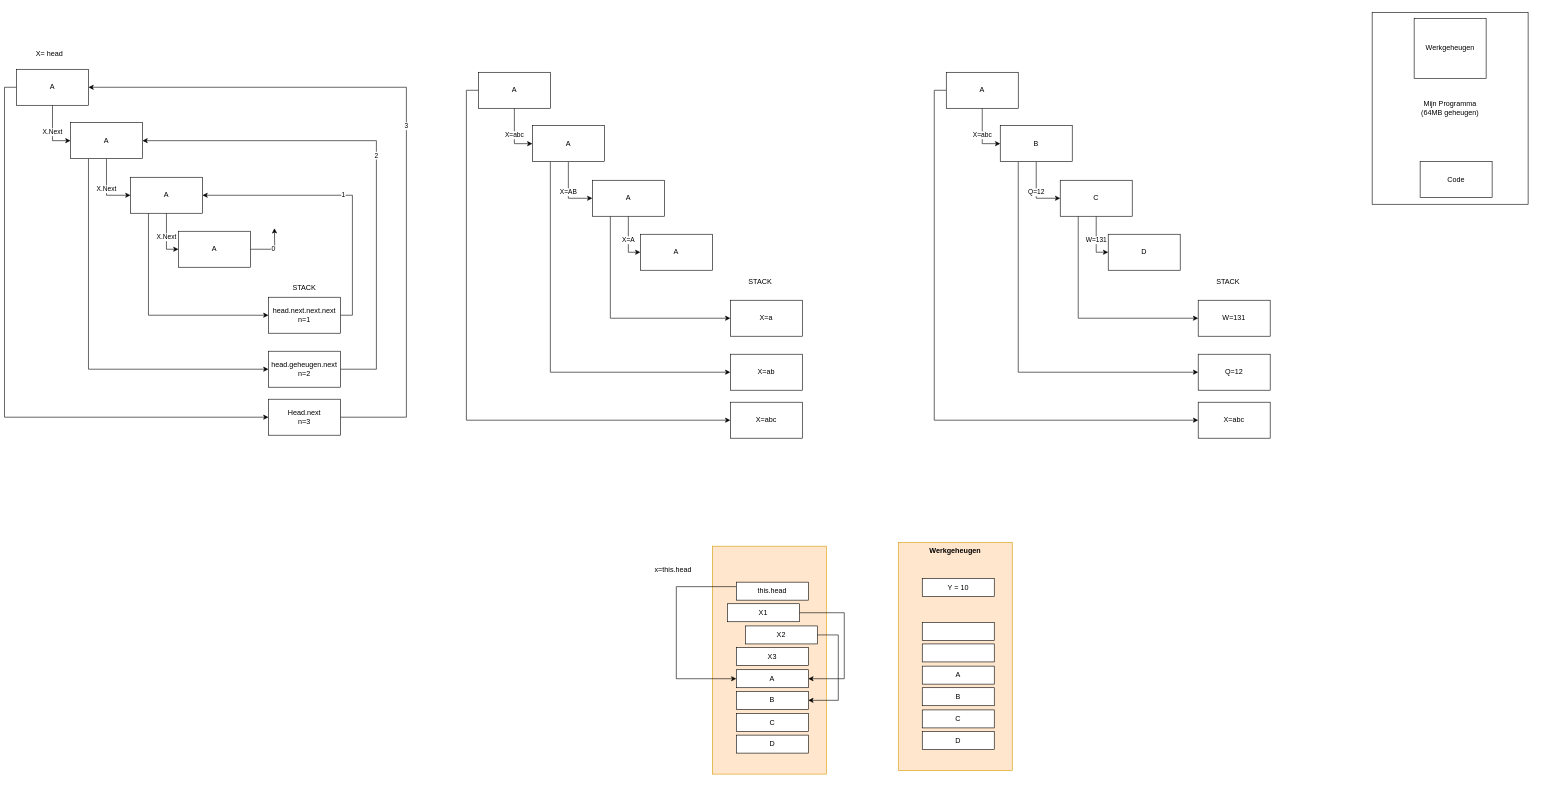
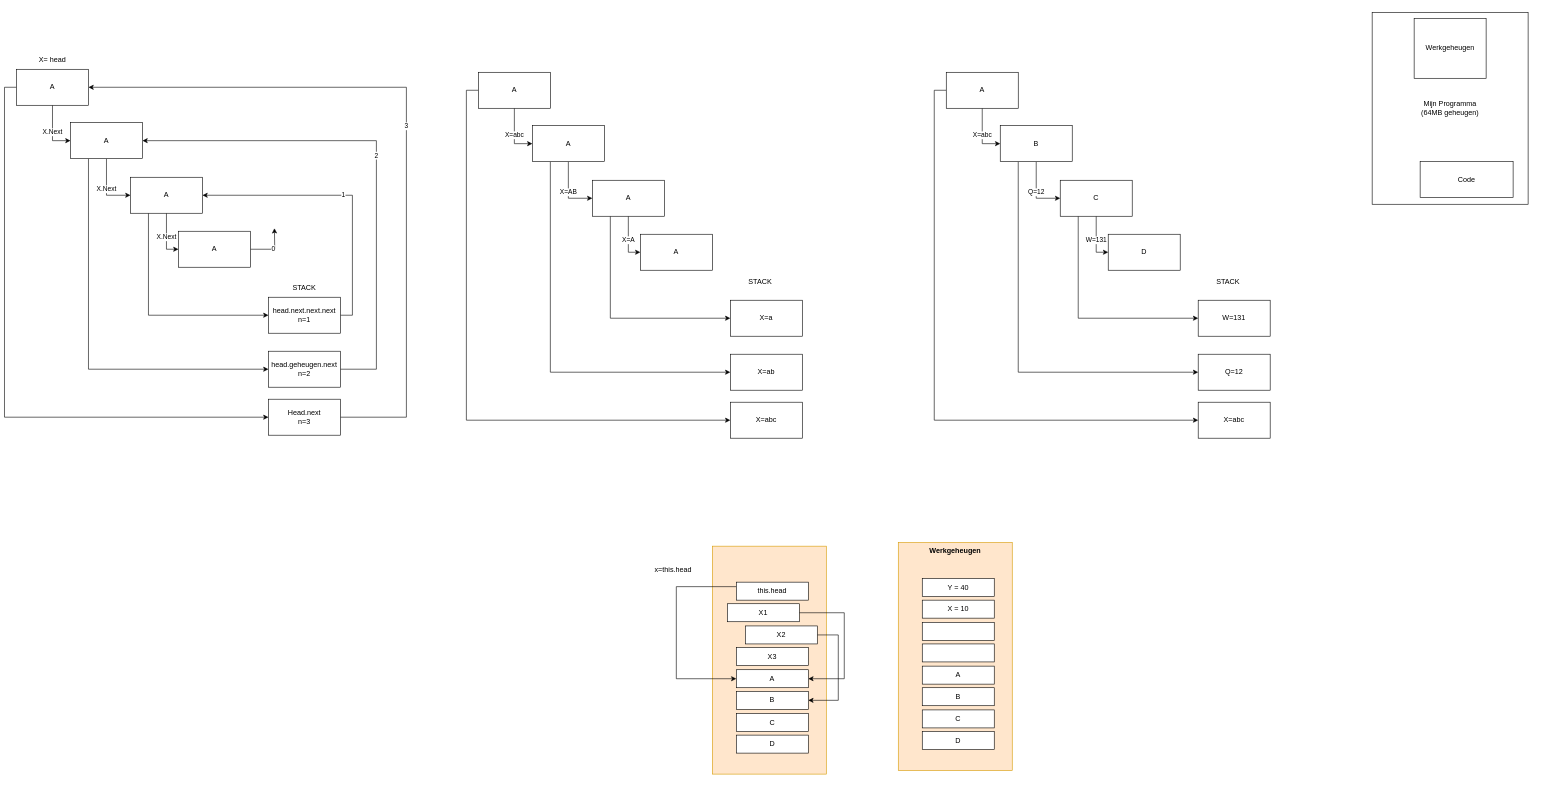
  <mxCell id="0" />
  <mxCell id="1" parent="0" />
  <mxCell id="2" value="Werkgeheugen" style="rounded=0;whiteSpace=wrap;html=1;fontStyle=0;fillColor=#ffe6cc;strokeColor=#d79b00;" vertex="1" parent="1"><mxGeometry x="1180" y="910" width="190" height="380" as="geometry" /></mxCell>
  <mxCell id="3" value="Mijn Programma&lt;br&gt;(64MB geheugen)" style="rounded=0;whiteSpace=wrap;html=1;" vertex="1" parent="1"><mxGeometry x="2280" y="20" width="260" height="320" as="geometry" /></mxCell>
  <mxCell id="4" value="X=abc" style="edgeStyle=orthogonalEdgeStyle;rounded=0;orthogonalLoop=1;jettySize=auto;html=1;exitX=0.5;exitY=1;exitDx=0;exitDy=0;entryX=0;entryY=0.5;entryDx=0;entryDy=0;" edge="1" parent="1" source="6" target="9"><mxGeometry relative="1" as="geometry" /></mxCell>
  <mxCell id="5" style="edgeStyle=orthogonalEdgeStyle;rounded=0;orthogonalLoop=1;jettySize=auto;html=1;exitX=0;exitY=0.5;exitDx=0;exitDy=0;entryX=0;entryY=0.5;entryDx=0;entryDy=0;" edge="1" parent="1" source="6" target="14"><mxGeometry relative="1" as="geometry" /></mxCell>
  <mxCell id="6" value="A" style="rounded=0;whiteSpace=wrap;html=1;" vertex="1" parent="1"><mxGeometry x="1570" y="120" width="120" height="60" as="geometry" /></mxCell>
  <mxCell id="7" value="Q=12" style="edgeStyle=orthogonalEdgeStyle;rounded=0;orthogonalLoop=1;jettySize=auto;html=1;exitX=0.5;exitY=1;exitDx=0;exitDy=0;entryX=0;entryY=0.5;entryDx=0;entryDy=0;" edge="1" parent="1" source="9" target="12"><mxGeometry relative="1" as="geometry" /></mxCell>
  <mxCell id="8" style="edgeStyle=orthogonalEdgeStyle;rounded=0;orthogonalLoop=1;jettySize=auto;html=1;exitX=0.25;exitY=1;exitDx=0;exitDy=0;entryX=0;entryY=0.5;entryDx=0;entryDy=0;" edge="1" parent="1" source="9" target="15"><mxGeometry relative="1" as="geometry" /></mxCell>
  <mxCell id="9" value="B" style="rounded=0;whiteSpace=wrap;html=1;" vertex="1" parent="1"><mxGeometry x="1660" y="209" width="120" height="60" as="geometry" /></mxCell>
  <mxCell id="10" value="W=131" style="edgeStyle=orthogonalEdgeStyle;rounded=0;orthogonalLoop=1;jettySize=auto;html=1;exitX=0.5;exitY=1;exitDx=0;exitDy=0;entryX=0;entryY=0.5;entryDx=0;entryDy=0;" edge="1" parent="1" source="12" target="13"><mxGeometry relative="1" as="geometry" /></mxCell>
  <mxCell id="11" style="edgeStyle=orthogonalEdgeStyle;rounded=0;orthogonalLoop=1;jettySize=auto;html=1;exitX=0.25;exitY=1;exitDx=0;exitDy=0;entryX=0;entryY=0.5;entryDx=0;entryDy=0;" edge="1" parent="1" source="12" target="16"><mxGeometry relative="1" as="geometry" /></mxCell>
  <mxCell id="12" value="C" style="rounded=0;whiteSpace=wrap;html=1;" vertex="1" parent="1"><mxGeometry x="1760" y="300" width="120" height="60" as="geometry" /></mxCell>
  <mxCell id="13" value="D" style="rounded=0;whiteSpace=wrap;html=1;" vertex="1" parent="1"><mxGeometry x="1840" y="390" width="120" height="60" as="geometry" /></mxCell>
  <mxCell id="14" value="X=abc" style="rounded=0;whiteSpace=wrap;html=1;" vertex="1" parent="1"><mxGeometry x="1990" y="670" width="120" height="60" as="geometry" /></mxCell>
  <mxCell id="15" value="Q=12" style="rounded=0;whiteSpace=wrap;html=1;" vertex="1" parent="1"><mxGeometry x="1990" y="590" width="120" height="60" as="geometry" /></mxCell>
  <mxCell id="16" value="W=131" style="rounded=0;whiteSpace=wrap;html=1;" vertex="1" parent="1"><mxGeometry x="1990" y="500" width="120" height="60" as="geometry" /></mxCell>
  <mxCell id="17" value="STACK" style="text;html=1;strokeColor=none;fillColor=none;align=center;verticalAlign=middle;whiteSpace=wrap;rounded=0;" vertex="1" parent="1"><mxGeometry x="2020" y="460" width="40" height="20" as="geometry" /></mxCell>
  <mxCell id="18" value="Werkgeheugen" style="rounded=0;whiteSpace=wrap;html=1;" vertex="1" parent="1"><mxGeometry x="2350" y="30" width="120" height="100" as="geometry" /></mxCell>
- <mxCell id="19" value="Code" style="rounded=0;whiteSpace=wrap;html=1;" vertex="1" parent="1"><mxGeometry x="2360" y="269" width="120" height="60" as="geometry" /></mxCell>
+ <mxCell id="19" value="Code" style="rounded=0;whiteSpace=wrap;html=1;" vertex="1" parent="1"><mxGeometry x="2360" y="269" width="155" height="60" as="geometry" /></mxCell>
  <mxCell id="20" value="X=abc" style="edgeStyle=orthogonalEdgeStyle;rounded=0;orthogonalLoop=1;jettySize=auto;html=1;exitX=0.5;exitY=1;exitDx=0;exitDy=0;entryX=0;entryY=0.5;entryDx=0;entryDy=0;" edge="1" source="22" target="25" parent="1"><mxGeometry relative="1" as="geometry" /></mxCell>
  <mxCell id="21" style="edgeStyle=orthogonalEdgeStyle;rounded=0;orthogonalLoop=1;jettySize=auto;html=1;exitX=0;exitY=0.5;exitDx=0;exitDy=0;entryX=0;entryY=0.5;entryDx=0;entryDy=0;" edge="1" source="22" target="30" parent="1"><mxGeometry relative="1" as="geometry" /></mxCell>
  <mxCell id="22" value="A" style="rounded=0;whiteSpace=wrap;html=1;" vertex="1" parent="1"><mxGeometry x="790" y="120" width="120" height="60" as="geometry" /></mxCell>
  <mxCell id="23" value="X=AB" style="edgeStyle=orthogonalEdgeStyle;rounded=0;orthogonalLoop=1;jettySize=auto;html=1;exitX=0.5;exitY=1;exitDx=0;exitDy=0;entryX=0;entryY=0.5;entryDx=0;entryDy=0;" edge="1" source="25" target="28" parent="1"><mxGeometry relative="1" as="geometry" /></mxCell>
  <mxCell id="24" style="edgeStyle=orthogonalEdgeStyle;rounded=0;orthogonalLoop=1;jettySize=auto;html=1;exitX=0.25;exitY=1;exitDx=0;exitDy=0;entryX=0;entryY=0.5;entryDx=0;entryDy=0;" edge="1" source="25" target="31" parent="1"><mxGeometry relative="1" as="geometry" /></mxCell>
  <mxCell id="25" value="A" style="rounded=0;whiteSpace=wrap;html=1;" vertex="1" parent="1"><mxGeometry x="880" y="209" width="120" height="60" as="geometry" /></mxCell>
  <mxCell id="26" value="X=A" style="edgeStyle=orthogonalEdgeStyle;rounded=0;orthogonalLoop=1;jettySize=auto;html=1;exitX=0.5;exitY=1;exitDx=0;exitDy=0;entryX=0;entryY=0.5;entryDx=0;entryDy=0;" edge="1" source="28" target="29" parent="1"><mxGeometry relative="1" as="geometry" /></mxCell>
  <mxCell id="27" style="edgeStyle=orthogonalEdgeStyle;rounded=0;orthogonalLoop=1;jettySize=auto;html=1;exitX=0.25;exitY=1;exitDx=0;exitDy=0;entryX=0;entryY=0.5;entryDx=0;entryDy=0;" edge="1" source="28" target="32" parent="1"><mxGeometry relative="1" as="geometry" /></mxCell>
  <mxCell id="28" value="A" style="rounded=0;whiteSpace=wrap;html=1;" vertex="1" parent="1"><mxGeometry x="980" y="300" width="120" height="60" as="geometry" /></mxCell>
  <mxCell id="29" value="A" style="rounded=0;whiteSpace=wrap;html=1;" vertex="1" parent="1"><mxGeometry x="1060" y="390" width="120" height="60" as="geometry" /></mxCell>
  <mxCell id="30" value="X=abc" style="rounded=0;whiteSpace=wrap;html=1;" vertex="1" parent="1"><mxGeometry x="1210" y="670" width="120" height="60" as="geometry" /></mxCell>
  <mxCell id="31" value="X=ab" style="rounded=0;whiteSpace=wrap;html=1;" vertex="1" parent="1"><mxGeometry x="1210" y="590" width="120" height="60" as="geometry" /></mxCell>
  <mxCell id="32" value="X=a" style="rounded=0;whiteSpace=wrap;html=1;" vertex="1" parent="1"><mxGeometry x="1210" y="500" width="120" height="60" as="geometry" /></mxCell>
  <mxCell id="33" value="STACK" style="text;html=1;strokeColor=none;fillColor=none;align=center;verticalAlign=middle;whiteSpace=wrap;rounded=0;" vertex="1" parent="1"><mxGeometry x="1240" y="460" width="40" height="20" as="geometry" /></mxCell>
  <mxCell id="34" value="X.Next" style="edgeStyle=orthogonalEdgeStyle;rounded=0;orthogonalLoop=1;jettySize=auto;html=1;exitX=0.5;exitY=1;exitDx=0;exitDy=0;entryX=0;entryY=0.5;entryDx=0;entryDy=0;" edge="1" source="36" target="39" parent="1"><mxGeometry relative="1" as="geometry" /></mxCell>
  <mxCell id="35" style="edgeStyle=orthogonalEdgeStyle;rounded=0;orthogonalLoop=1;jettySize=auto;html=1;exitX=0;exitY=0.5;exitDx=0;exitDy=0;entryX=0;entryY=0.5;entryDx=0;entryDy=0;" edge="1" source="36" target="46" parent="1"><mxGeometry relative="1" as="geometry" /></mxCell>
  <mxCell id="36" value="A" style="rounded=0;whiteSpace=wrap;html=1;" vertex="1" parent="1"><mxGeometry x="20" y="115" width="120" height="60" as="geometry" /></mxCell>
  <mxCell id="37" value="X.Next" style="edgeStyle=orthogonalEdgeStyle;rounded=0;orthogonalLoop=1;jettySize=auto;html=1;exitX=0.5;exitY=1;exitDx=0;exitDy=0;entryX=0;entryY=0.5;entryDx=0;entryDy=0;" edge="1" source="39" target="42" parent="1"><mxGeometry relative="1" as="geometry" /></mxCell>
  <mxCell id="38" style="edgeStyle=orthogonalEdgeStyle;rounded=0;orthogonalLoop=1;jettySize=auto;html=1;exitX=0.25;exitY=1;exitDx=0;exitDy=0;entryX=0;entryY=0.5;entryDx=0;entryDy=0;" edge="1" source="39" target="48" parent="1"><mxGeometry relative="1" as="geometry" /></mxCell>
  <mxCell id="39" value="A" style="rounded=0;whiteSpace=wrap;html=1;" vertex="1" parent="1"><mxGeometry x="110" y="204" width="120" height="60" as="geometry" /></mxCell>
  <mxCell id="40" value="X.Next" style="edgeStyle=orthogonalEdgeStyle;rounded=0;orthogonalLoop=1;jettySize=auto;html=1;exitX=0.5;exitY=1;exitDx=0;exitDy=0;entryX=0;entryY=0.5;entryDx=0;entryDy=0;" edge="1" source="42" target="44" parent="1"><mxGeometry relative="1" as="geometry" /></mxCell>
  <mxCell id="41" style="edgeStyle=orthogonalEdgeStyle;rounded=0;orthogonalLoop=1;jettySize=auto;html=1;exitX=0.25;exitY=1;exitDx=0;exitDy=0;entryX=0;entryY=0.5;entryDx=0;entryDy=0;" edge="1" source="42" target="50" parent="1"><mxGeometry relative="1" as="geometry" /></mxCell>
  <mxCell id="42" value="A" style="rounded=0;whiteSpace=wrap;html=1;" vertex="1" parent="1"><mxGeometry x="210" y="295" width="120" height="60" as="geometry" /></mxCell>
  <mxCell id="43" value="0" style="edgeStyle=orthogonalEdgeStyle;rounded=0;orthogonalLoop=1;jettySize=auto;html=1;exitX=1;exitY=0.5;exitDx=0;exitDy=0;" edge="1" parent="1" source="44"><mxGeometry relative="1" as="geometry"><mxPoint x="450" y="380" as="targetPoint" /></mxGeometry></mxCell>
  <mxCell id="44" value="A" style="rounded=0;whiteSpace=wrap;html=1;" vertex="1" parent="1"><mxGeometry x="290" y="385" width="120" height="60" as="geometry" /></mxCell>
  <mxCell id="45" value="3" style="edgeStyle=orthogonalEdgeStyle;rounded=0;orthogonalLoop=1;jettySize=auto;html=1;exitX=1;exitY=0.5;exitDx=0;exitDy=0;entryX=1;entryY=0.5;entryDx=0;entryDy=0;" edge="1" parent="1" source="46" target="36"><mxGeometry relative="1" as="geometry"><Array as="points"><mxPoint x="670" y="695" /><mxPoint x="670" y="145" /></Array></mxGeometry></mxCell>
  <mxCell id="46" value="Head.next&lt;br&gt;n=3" style="rounded=0;whiteSpace=wrap;html=1;" vertex="1" parent="1"><mxGeometry x="440" y="665" width="120" height="60" as="geometry" /></mxCell>
  <mxCell id="47" value="2" style="edgeStyle=orthogonalEdgeStyle;rounded=0;orthogonalLoop=1;jettySize=auto;html=1;exitX=1;exitY=0.5;exitDx=0;exitDy=0;entryX=1;entryY=0.5;entryDx=0;entryDy=0;" edge="1" parent="1" source="48" target="39"><mxGeometry relative="1" as="geometry"><Array as="points"><mxPoint x="620" y="615" /><mxPoint x="620" y="234" /></Array></mxGeometry></mxCell>
  <mxCell id="48" value="head.geheugen.next&lt;br&gt;n=2" style="rounded=0;whiteSpace=wrap;html=1;" vertex="1" parent="1"><mxGeometry x="440" y="585" width="120" height="60" as="geometry" /></mxCell>
  <mxCell id="49" value="1" style="edgeStyle=orthogonalEdgeStyle;rounded=0;orthogonalLoop=1;jettySize=auto;html=1;exitX=1;exitY=0.5;exitDx=0;exitDy=0;entryX=1;entryY=0.5;entryDx=0;entryDy=0;" edge="1" parent="1" source="50" target="42"><mxGeometry relative="1" as="geometry" /></mxCell>
  <mxCell id="50" value="head.next.next.next&lt;br&gt;n=1" style="rounded=0;whiteSpace=wrap;html=1;" vertex="1" parent="1"><mxGeometry x="440" y="495" width="120" height="60" as="geometry" /></mxCell>
  <mxCell id="51" value="STACK" style="text;html=1;strokeColor=none;fillColor=none;align=center;verticalAlign=middle;whiteSpace=wrap;rounded=0;" vertex="1" parent="1"><mxGeometry x="480" y="470" width="40" height="20" as="geometry" /></mxCell>
- <mxCell id="52" value="X= head" style="text;html=1;strokeColor=none;fillColor=none;align=center;verticalAlign=middle;whiteSpace=wrap;rounded=0;" vertex="1" parent="1"><mxGeometry x="30" y="80" width="90" height="20" as="geometry" /></mxCell>
+ <mxCell id="52" value="X= head" style="text;html=1;strokeColor=none;fillColor=none;align=center;verticalAlign=middle;whiteSpace=wrap;rounded=0;" vertex="1" parent="1"><mxGeometry x="35" y="90" width="90" height="20" as="geometry" /></mxCell>
  <mxCell id="53" style="edgeStyle=orthogonalEdgeStyle;rounded=0;orthogonalLoop=1;jettySize=auto;html=1;exitX=0;exitY=0.25;exitDx=0;exitDy=0;entryX=0;entryY=0.5;entryDx=0;entryDy=0;" edge="1" parent="1" source="54" target="60"><mxGeometry relative="1" as="geometry"><Array as="points"><mxPoint x="1120" y="978" /><mxPoint x="1120" y="1131" /></Array></mxGeometry></mxCell>
  <mxCell id="54" value="this.head" style="rounded=0;whiteSpace=wrap;html=1;" vertex="1" parent="1"><mxGeometry x="1220" y="970" width="120" height="30" as="geometry" /></mxCell>
  <mxCell id="55" style="edgeStyle=orthogonalEdgeStyle;rounded=0;orthogonalLoop=1;jettySize=auto;html=1;exitX=1;exitY=0.5;exitDx=0;exitDy=0;entryX=1;entryY=0.5;entryDx=0;entryDy=0;" edge="1" parent="1" source="56" target="60"><mxGeometry relative="1" as="geometry"><Array as="points"><mxPoint y="1021" x="1400" /><mxPoint y="1131" x="1400" /></Array></mxGeometry></mxCell>
  <mxCell id="56" value="X1" style="rounded=0;whiteSpace=wrap;html=1;" vertex="1" parent="1"><mxGeometry x="1205" y="1006" width="120" height="30" as="geometry" /></mxCell>
  <mxCell id="57" style="edgeStyle=orthogonalEdgeStyle;rounded=0;orthogonalLoop=1;jettySize=auto;html=1;exitX=1;exitY=0.5;exitDx=0;exitDy=0;entryX=1;entryY=0.5;entryDx=0;entryDy=0;" edge="1" parent="1" source="58" target="61"><mxGeometry relative="1" as="geometry"><Array as="points"><mxPoint x="1390" y="1058" /><mxPoint x="1390" y="1167" /></Array></mxGeometry></mxCell>
  <mxCell id="58" value="X2" style="rounded=0;whiteSpace=wrap;html=1;" vertex="1" parent="1"><mxGeometry x="1235" y="1043" width="120" height="30" as="geometry" /></mxCell>
  <mxCell id="59" value="X3" style="rounded=0;whiteSpace=wrap;html=1;" vertex="1" parent="1"><mxGeometry x="1220" y="1079" width="120" height="30" as="geometry" /></mxCell>
  <mxCell id="60" value="A" style="rounded=0;whiteSpace=wrap;html=1;" vertex="1" parent="1"><mxGeometry x="1220" y="1116" width="120" height="30" as="geometry" /></mxCell>
  <mxCell id="61" value="B" style="rounded=0;whiteSpace=wrap;html=1;" vertex="1" parent="1"><mxGeometry x="1220" y="1152" width="120" height="30" as="geometry" /></mxCell>
  <mxCell id="62" value="C" style="rounded=0;whiteSpace=wrap;html=1;" vertex="1" parent="1"><mxGeometry x="1220" y="1189" width="120" height="30" as="geometry" /></mxCell>
  <mxCell id="63" value="D" style="rounded=0;whiteSpace=wrap;html=1;" vertex="1" parent="1"><mxGeometry x="1220" y="1225" width="120" height="30" as="geometry" /></mxCell>
  <mxCell id="64" value="Werkgeheugen" style="rounded=0;whiteSpace=wrap;html=1;fontStyle=1;fillColor=#ffe6cc;strokeColor=#d79b00;verticalAlign=top;" vertex="1" parent="1"><mxGeometry x="1490" y="904" width="190" height="380" as="geometry" /></mxCell>
- <mxCell id="65" value="Y = 10" style="rounded=0;whiteSpace=wrap;html=1;" vertex="1" parent="1"><mxGeometry x="1530" y="964" width="120" height="30" as="geometry" /></mxCell>
+ <mxCell id="65" value="Y = 40" style="rounded=0;whiteSpace=wrap;html=1;" vertex="1" parent="1"><mxGeometry x="1530" y="964" width="120" height="30" as="geometry" /></mxCell>
+ <mxCell id="66" value="X = 10" style="rounded=0;whiteSpace=wrap;html=1;" vertex="1" parent="1"><mxGeometry x="1530" y="1000" width="120" height="30" as="geometry" /></mxCell>
  <mxCell id="67" value="" style="rounded=0;whiteSpace=wrap;html=1;" vertex="1" parent="1"><mxGeometry x="1530" y="1037" width="120" height="30" as="geometry" /></mxCell>
  <mxCell id="68" value="" style="rounded=0;whiteSpace=wrap;html=1;" vertex="1" parent="1"><mxGeometry x="1530" y="1073" width="120" height="30" as="geometry" /></mxCell>
  <mxCell id="69" value="A" style="rounded=0;whiteSpace=wrap;html=1;" vertex="1" parent="1"><mxGeometry x="1530" y="1110" width="120" height="30" as="geometry" /></mxCell>
  <mxCell id="70" value="B" style="rounded=0;whiteSpace=wrap;html=1;" vertex="1" parent="1"><mxGeometry x="1530" y="1146" width="120" height="30" as="geometry" /></mxCell>
  <mxCell id="71" value="C" style="rounded=0;whiteSpace=wrap;html=1;" vertex="1" parent="1"><mxGeometry x="1530" y="1183" width="120" height="30" as="geometry" /></mxCell>
  <mxCell id="72" value="D" style="rounded=0;whiteSpace=wrap;html=1;" vertex="1" parent="1"><mxGeometry x="1530" y="1219" width="120" height="30" as="geometry" /></mxCell>
  <mxCell id="73" value="x=this.head" style="text;html=1;strokeColor=none;fillColor=none;align=center;verticalAlign=middle;whiteSpace=wrap;rounded=0;" vertex="1" parent="1"><mxGeometry x="1050" y="940" width="130" height="20" as="geometry" /></mxCell>
